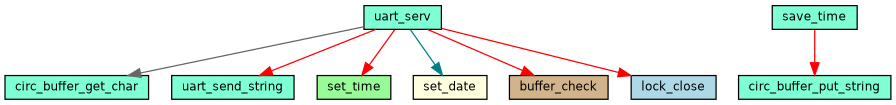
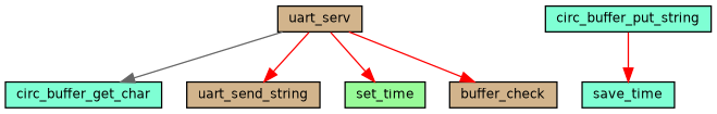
  digraph {
    rankdir=TB
    node [color=black fillcolor=aquamarine fontname=Helvetica fontsize=10 shape=record style=filled]
    edge [color=red fontname=Helvetica fontsize=10 labelfontname=Helvetica labelfontsize=10 style=solid]
-   n1 [fontcolor=black height=0.2 label=uart_serv width=0.4]
+   n1 [fillcolor=tan fontcolor=black height=0.2 label=uart_serv width=0.4]
    n2 [height=0.2 label=circ_buffer_get_char width=0.4]
-   n3 [height=0.2 label=uart_send_string width=0.4]
+   n3 [fillcolor=tan height=0.2 label=uart_send_string width=0.4]
    n4 [fillcolor=palegreen height=0.2 label=set_time width=0.4]
-   n5 [fillcolor=lightyellow height=0.2 label=set_date width=0.4]
    n6 [fillcolor=tan height=0.2 label=buffer_check width=0.4]
-   n7 [fillcolor=lightblue height=0.2 label=lock_close width=0.4]
    n8 [height=0.2 label=save_time width=0.4]
    n9 [height=0.2 label=circ_buffer_put_string width=0.4]
    n1 -> n2 [color=gray40]
    n1 -> n3
    n1 -> n4
-   n1 -> n5 [color=teal]
    n1 -> n6
-   n1 -> n7
-   n8 -> n9
+   n9 -> n8
  }
